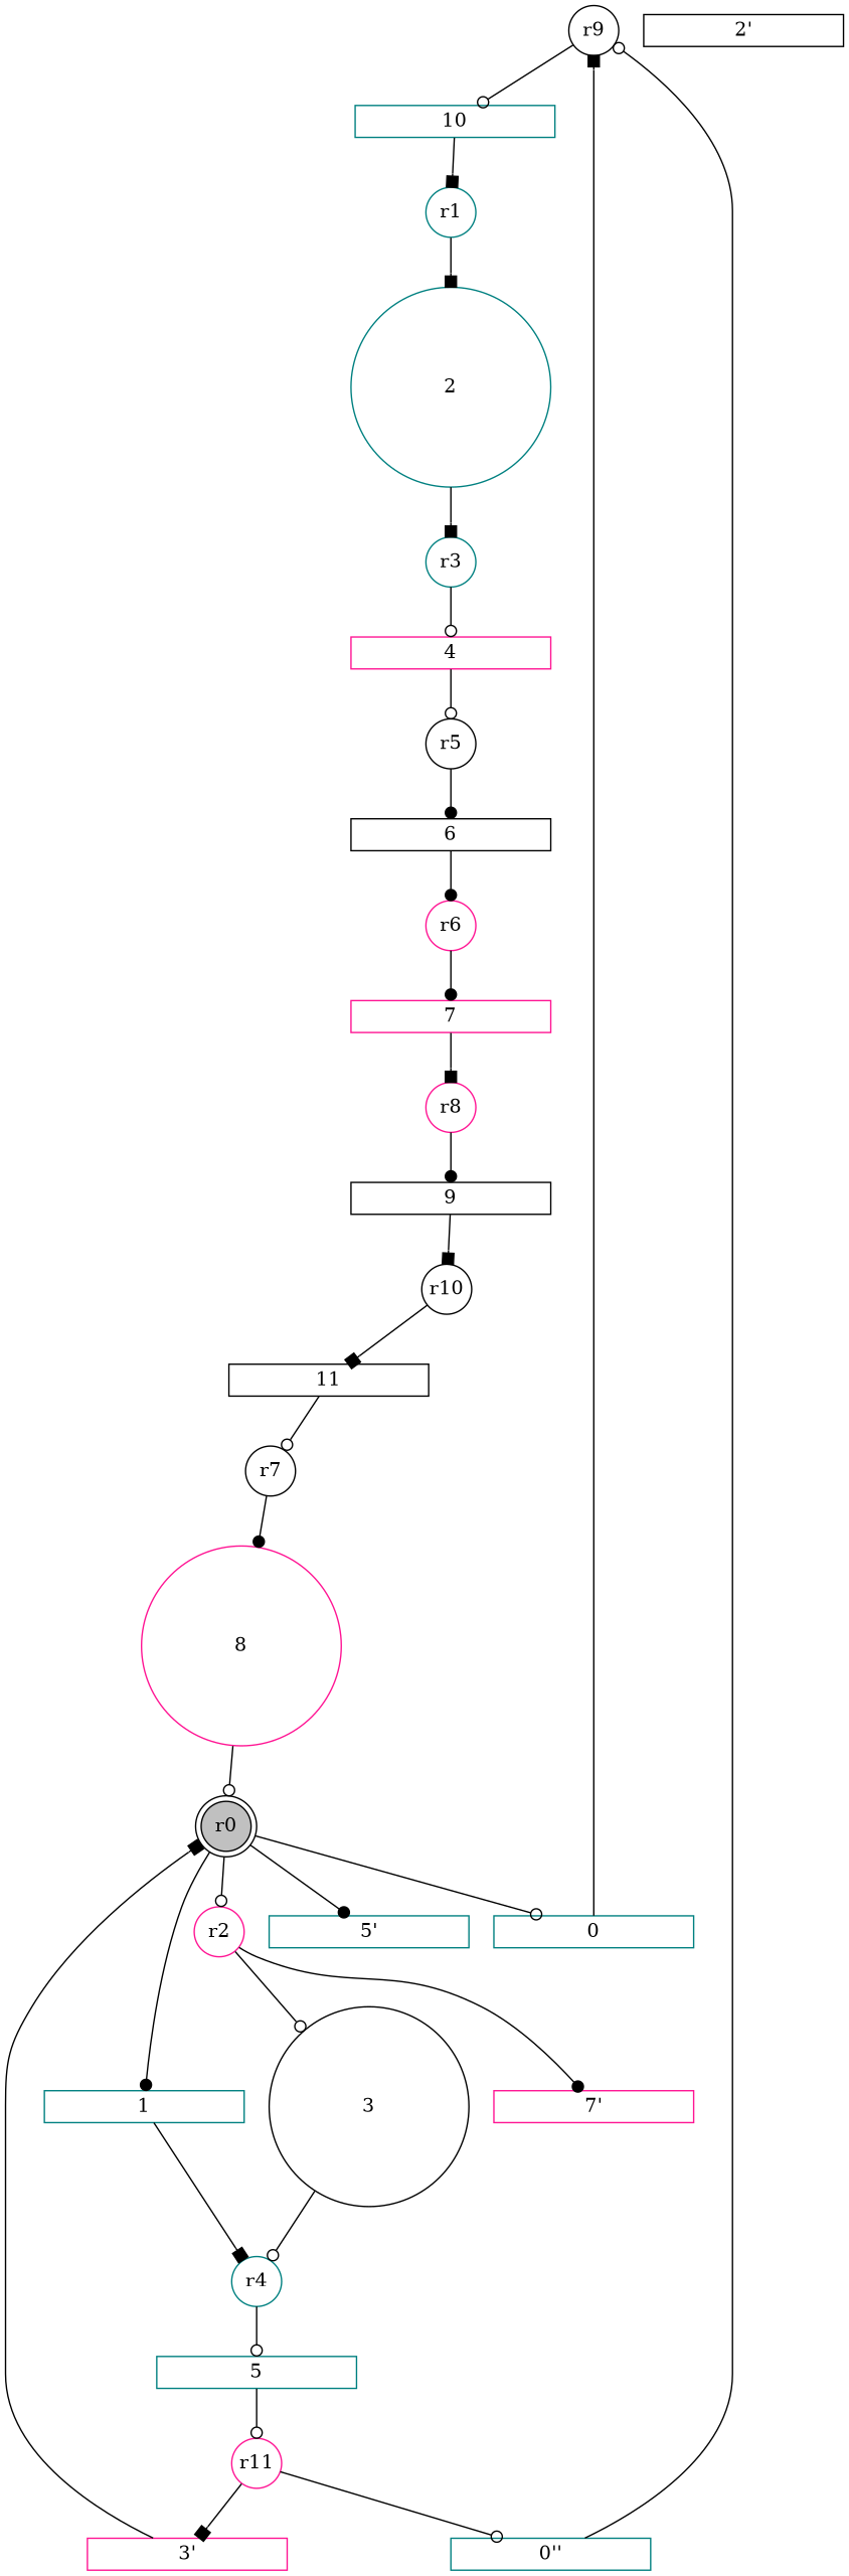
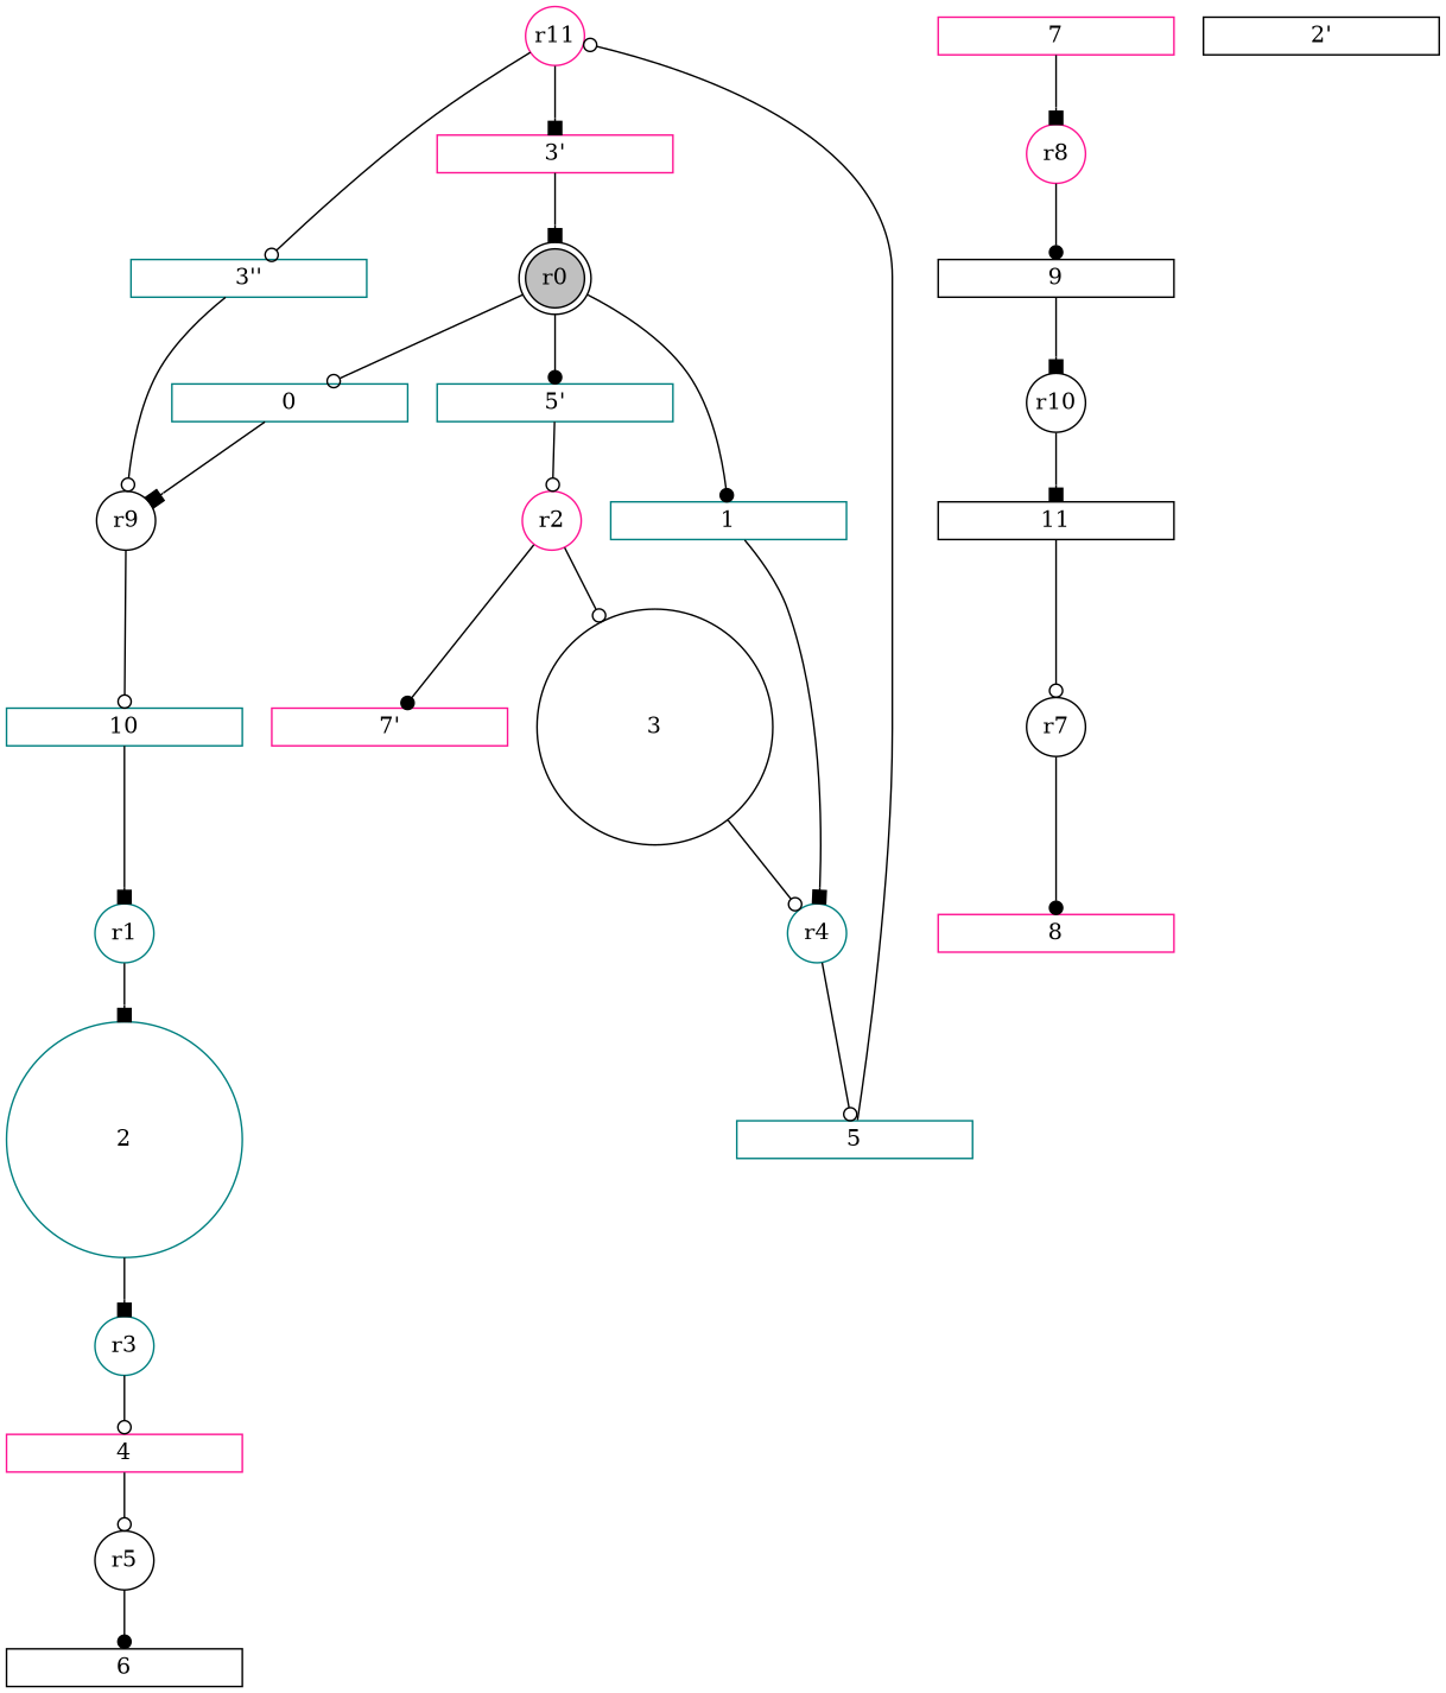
  digraph {
    node [color=black shape=rect forcelabels=false]
    edge [arrowhead=odot]
    r9 [fixedsize=2 shape=circle forcelabels=""]
    r4 [color=teal fixedsize=2 shape=circle forcelabels=""]
    r1 [color=teal fixedsize=2 shape=circle forcelabels=""]
    r11 [color=deeppink fixedsize=2 shape=circle forcelabels=""]
    r3 [color=teal fixedsize=2 shape=circle forcelabels=""]
    r5 [fixedsize=2 shape=circle forcelabels=""]
    r2 [color=deeppink fixedsize=2 shape=circle forcelabels=""]
-   r6 [color=deeppink fixedsize=2 shape=circle forcelabels=""]
    r8 [color=deeppink fixedsize=2 shape=circle forcelabels=""]
    r7 [fixedsize=2 shape=circle forcelabels=""]
    r10 [fixedsize=2 shape=circle forcelabels=""]
    r0 [fillcolor=gray fixedsize=2 shape=doublecircle style=filled forcelabels=""]
    n13 [color=deeppink height=0.2 label="7'" width=2]
    n14 [color=deeppink height=0.2 label="3'" width=2]
    n15 [color=teal height=0.2 label="5'" width=2]
    n16 [height=0.2 label="2'" width=2]
-   n17 [color=teal height=0.2 label="0''" width=2]
+   n17 [color=teal height=0.2 label="3''" width=2]
    0 [color=teal height=0.2 width=2]
    1 [color=teal height=0.2 width=2]
    2 [color=teal height=0.2 shape=circle width=2]
    3 [height=0.2 shape=circle width=2]
    4 [color=deeppink height=0.2 width=2]
    5 [color=teal height=0.2 width=2]
    6 [height=0.2 width=2]
    7 [color=deeppink height=0.2 width=2]
-   8 [color=deeppink height=0.2 shape=circle width=2]
+   8 [color=deeppink height=0.2 width=2]
    9 [height=0.2 width=2]
    10 [color=teal height=0.2 width=2]
    11 [height=0.2 width=2]
    subgraph sub_1 {
      r9
      r4
      r1
      r11
      r3
      r5
      r2
-     r6
      r8
      r7
      r10
    }
    subgraph sub_2 {
      r0
    }
    subgraph sub_3 {
      n13
      n14
      n15
      n16
      n17
      0
      1
      2
      3
      4
      5
      6
      7
      8
      9
      10
      11
    }
    r9 -> 10
    r4 -> 5
    r1 -> 2 [arrowhead=box]
    r11 -> n14 [arrowhead=box]
    r11 -> n17
    r3 -> 4
    r5 -> 6 [arrowhead=dot]
    r2 -> n13 [arrowhead=dot]
    r2 -> 3
-   r6 -> 7 [arrowhead=dot]
    r8 -> 9 [arrowhead=dot]
    r7 -> 8 [arrowhead=dot]
    r10 -> 11 [arrowhead=box]
    r0 -> n15 [arrowhead=dot]
    r0 -> 0
    r0 -> 1 [arrowhead=dot]
    n14 -> r0 [arrowhead=box]
-   r0 -> r2
+   n15 -> r2
    n17 -> r9
    0 -> r9 [arrowhead=box]
    1 -> r4 [arrowhead=box]
    2 -> r3 [arrowhead=box]
    3 -> r4
    4 -> r5
    5 -> r11
-   6 -> r6 [arrowhead=dot]
    7 -> r8 [arrowhead=box]
-   8 -> r0
    9 -> r10 [arrowhead=box]
    10 -> r1 [arrowhead=box]
    11 -> r7
  }
